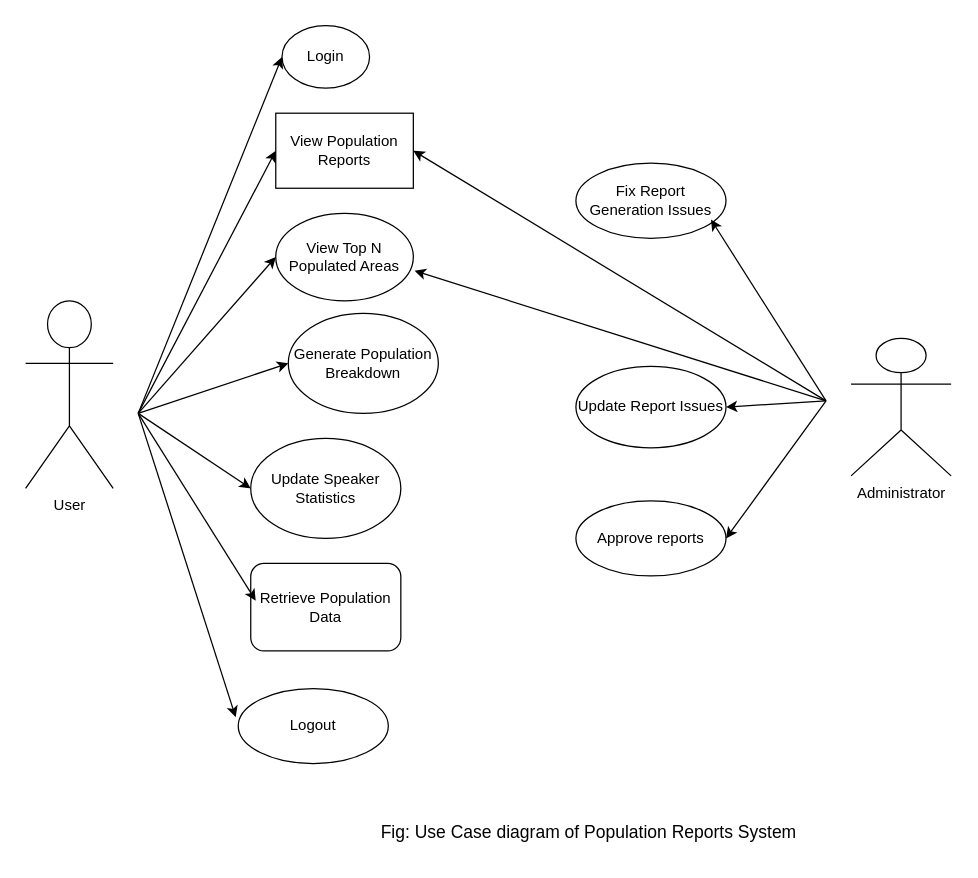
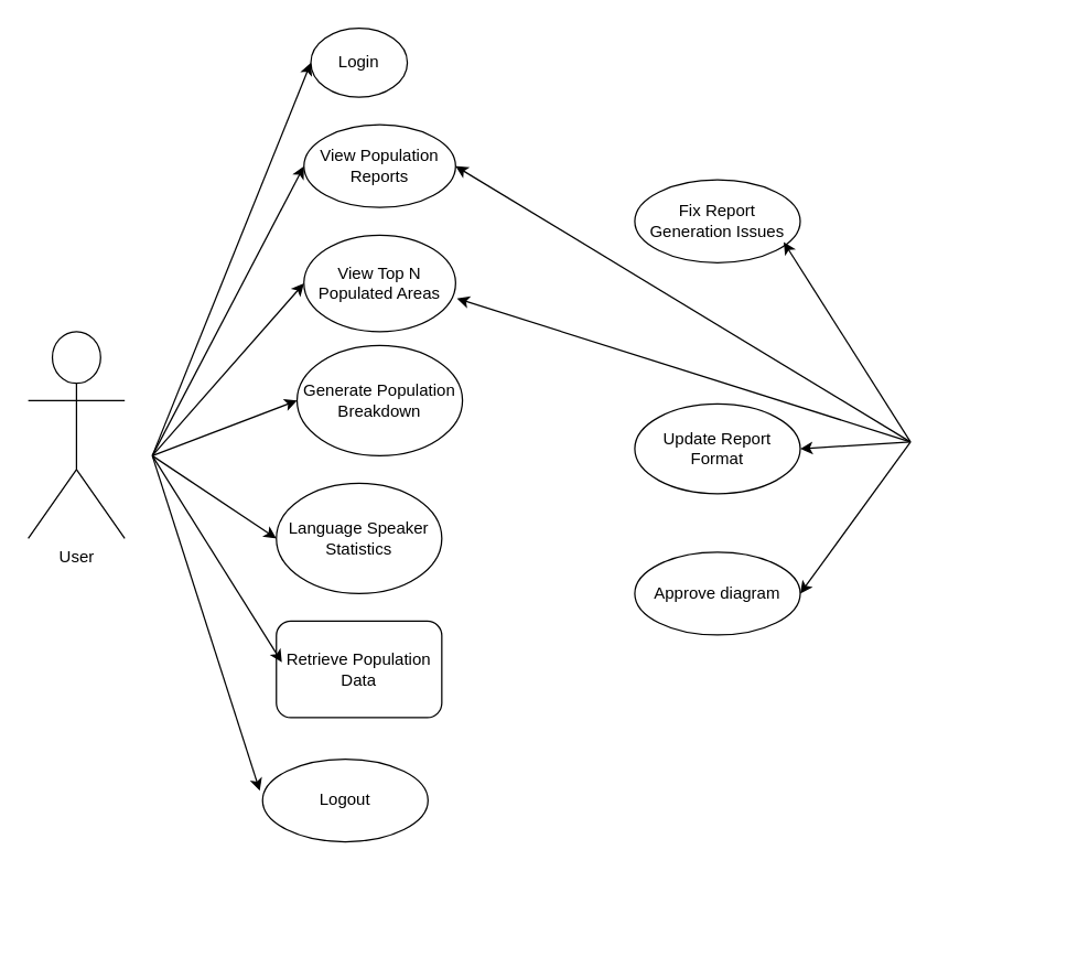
  <mxCell id="0" />
  <mxCell id="1" parent="0" />
  <mxCell id="2" value="User" style="shape=umlActor;verticalLabelPosition=bottom;verticalAlign=top;html=1;outlineConnect=0;" vertex="1" parent="1"><mxGeometry x="20" y="240" width="70" height="150" as="geometry" /></mxCell>
- <mxCell id="3" value="View Population Reports" style="whiteSpace=wrap;html=1;rounded=0;" vertex="1" parent="1"><mxGeometry x="220" y="90" width="110" height="60" as="geometry" /></mxCell>
- <mxCell id="4" value="Update Speaker Statistics" style="ellipse;whiteSpace=wrap;html=1;" vertex="1" parent="1"><mxGeometry x="200" y="350" width="120" height="80" as="geometry" /></mxCell>
- <mxCell id="5" value="Generate Population Breakdown" style="ellipse;whiteSpace=wrap;html=1;" vertex="1" parent="1"><mxGeometry x="230" y="250" width="120" height="80" as="geometry" /></mxCell>
+ <mxCell id="3" value="View Population Reports" style="ellipse;whiteSpace=wrap;html=1;" vertex="1" parent="1"><mxGeometry x="220" y="90" width="110" height="60" as="geometry" /></mxCell>
+ <mxCell id="4" value="Language Speaker Statistics" style="ellipse;whiteSpace=wrap;html=1;" vertex="1" parent="1"><mxGeometry x="200" y="350" width="120" height="80" as="geometry" /></mxCell>
+ <mxCell id="5" value="Generate Population Breakdown" style="ellipse;whiteSpace=wrap;html=1;" vertex="1" parent="1"><mxGeometry x="215" y="250" width="120" height="80" as="geometry" /></mxCell>
  <mxCell id="6" value="View Top N Populated Areas" style="ellipse;whiteSpace=wrap;html=1;" vertex="1" parent="1"><mxGeometry x="220" y="170" width="110" height="70" as="geometry" /></mxCell>
  <mxCell id="7" value="Retrieve Population Data" style="whiteSpace=wrap;html=1;rounded=1;" vertex="1" parent="1"><mxGeometry x="200" y="450" width="120" height="70" as="geometry" /></mxCell>
  <mxCell id="8" value="" style="endArrow=classic;html=1;rounded=0;entryX=0;entryY=0.5;entryDx=0;entryDy=0;" edge="1" parent="1" target="6"><mxGeometry width="50" height="50" relative="1" as="geometry"><mxPoint x="110" y="330" as="sourcePoint" /><mxPoint x="160" y="280" as="targetPoint" /></mxGeometry></mxCell>
  <mxCell id="9" value="" style="endArrow=classic;html=1;rounded=0;entryX=0;entryY=0.5;entryDx=0;entryDy=0;" edge="1" parent="1" target="3"><mxGeometry width="50" height="50" relative="1" as="geometry"><mxPoint x="110" y="330" as="sourcePoint" /><mxPoint x="215" y="420" as="targetPoint" /></mxGeometry></mxCell>
  <mxCell id="10" value="" style="endArrow=classic;html=1;rounded=0;entryX=0;entryY=0.5;entryDx=0;entryDy=0;" edge="1" parent="1" target="4"><mxGeometry width="50" height="50" relative="1" as="geometry"><mxPoint x="110" y="330" as="sourcePoint" /><mxPoint x="190" y="410" as="targetPoint" /></mxGeometry></mxCell>
  <mxCell id="11" value="" style="endArrow=classic;html=1;rounded=0;entryX=0.033;entryY=0.425;entryDx=0;entryDy=0;entryPerimeter=0;" edge="1" parent="1" target="7"><mxGeometry width="50" height="50" relative="1" as="geometry"><mxPoint x="110" y="330" as="sourcePoint" /><mxPoint x="215" y="440" as="targetPoint" /></mxGeometry></mxCell>
- <mxCell id="12" value="Administrator" style="shape=umlActor;verticalLabelPosition=bottom;verticalAlign=top;html=1;outlineConnect=0;" vertex="1" parent="1"><mxGeometry x="680" y="270" width="80" height="110" as="geometry" /></mxCell>
  <mxCell id="13" value="Fix Report Generation Issues" style="ellipse;whiteSpace=wrap;html=1;" vertex="1" parent="1"><mxGeometry x="460" y="130" width="120" height="60" as="geometry" /></mxCell>
- <mxCell id="14" value="Update Report Issues" style="ellipse;whiteSpace=wrap;html=1;" vertex="1" parent="1"><mxGeometry x="460" y="292.5" width="120" height="65" as="geometry" /></mxCell>
- <mxCell id="15" value="Approve reports" style="ellipse;whiteSpace=wrap;html=1;" vertex="1" parent="1"><mxGeometry x="460" y="400" width="120" height="60" as="geometry" /></mxCell>
+ <mxCell id="14" value="Update Report Format" style="ellipse;whiteSpace=wrap;html=1;" vertex="1" parent="1"><mxGeometry x="460" y="292.5" width="120" height="65" as="geometry" /></mxCell>
+ <mxCell id="15" value="Approve diagram" style="ellipse;whiteSpace=wrap;html=1;" vertex="1" parent="1"><mxGeometry x="460" y="400" width="120" height="60" as="geometry" /></mxCell>
  <mxCell id="16" value="" style="endArrow=classic;html=1;rounded=0;entryX=0.9;entryY=0.75;entryDx=0;entryDy=0;entryPerimeter=0;" edge="1" parent="1" target="13"><mxGeometry width="50" height="50" relative="1" as="geometry"><mxPoint x="660" y="320" as="sourcePoint" /><mxPoint x="690" y="250" as="targetPoint" /></mxGeometry></mxCell>
  <mxCell id="17" value="" style="endArrow=classic;html=1;rounded=0;entryX=1;entryY=0.5;entryDx=0;entryDy=0;" edge="1" parent="1" target="14"><mxGeometry width="50" height="50" relative="1" as="geometry"><mxPoint x="660" y="320" as="sourcePoint" /><mxPoint x="500" y="230" as="targetPoint" /></mxGeometry></mxCell>
  <mxCell id="18" value="" style="endArrow=classic;html=1;rounded=0;entryX=1;entryY=0.5;entryDx=0;entryDy=0;" edge="1" parent="1" target="15"><mxGeometry width="50" height="50" relative="1" as="geometry"><mxPoint x="660" y="320" as="sourcePoint" /><mxPoint x="640" y="340" as="targetPoint" /></mxGeometry></mxCell>
  <mxCell id="19" value="Login" style="ellipse;whiteSpace=wrap;html=1;" vertex="1" parent="1"><mxGeometry x="225" y="20" width="70" height="50" as="geometry" /></mxCell>
  <mxCell id="20" value="" style="endArrow=classic;html=1;rounded=0;entryX=0;entryY=0.5;entryDx=0;entryDy=0;" edge="1" parent="1" target="19"><mxGeometry width="50" height="50" relative="1" as="geometry"><mxPoint x="110" y="330" as="sourcePoint" /><mxPoint x="140" y="185" as="targetPoint" /></mxGeometry></mxCell>
  <mxCell id="21" value="Logout" style="ellipse;whiteSpace=wrap;html=1;" vertex="1" parent="1"><mxGeometry x="190" y="550" width="120" height="60" as="geometry" /></mxCell>
  <mxCell id="22" value="" style="endArrow=classic;html=1;rounded=0;entryX=-0.017;entryY=0.383;entryDx=0;entryDy=0;entryPerimeter=0;" edge="1" parent="1" target="21"><mxGeometry width="50" height="50" relative="1" as="geometry"><mxPoint x="110" y="330" as="sourcePoint" /><mxPoint x="150" y="450" as="targetPoint" /></mxGeometry></mxCell>
  <mxCell id="23" value="" style="endArrow=classic;html=1;rounded=0;entryX=1;entryY=0.5;entryDx=0;entryDy=0;" edge="1" parent="1" target="3"><mxGeometry width="50" height="50" relative="1" as="geometry"><mxPoint x="660" y="320" as="sourcePoint" /><mxPoint x="710" y="160" as="targetPoint" /></mxGeometry></mxCell>
  <mxCell id="24" value="" style="endArrow=classic;html=1;rounded=0;entryX=1.009;entryY=0.657;entryDx=0;entryDy=0;entryPerimeter=0;" edge="1" parent="1" target="6"><mxGeometry width="50" height="50" relative="1" as="geometry"><mxPoint x="660" y="320" as="sourcePoint" /><mxPoint x="500" y="330" as="targetPoint" /></mxGeometry></mxCell>
  <mxCell id="25" value="" style="endArrow=classic;html=1;rounded=0;entryX=0;entryY=0.5;entryDx=0;entryDy=0;" edge="1" parent="1" target="5"><mxGeometry width="50" height="50" relative="1" as="geometry"><mxPoint x="110" y="330" as="sourcePoint" /><mxPoint x="210" y="290" as="targetPoint" /></mxGeometry></mxCell>
- <mxCell id="26" value="&lt;font style=&quot;font-size: 14px;&quot;&gt;Fig: Use Case diagram of Population Reports System&lt;/font&gt;" style="text;html=1;align=center;verticalAlign=middle;resizable=0;points=[];autosize=1;strokeColor=none;fillColor=none;" vertex="1" parent="1"><mxGeometry x="290" y="650" width="360" height="30" as="geometry" /></mxCell>
